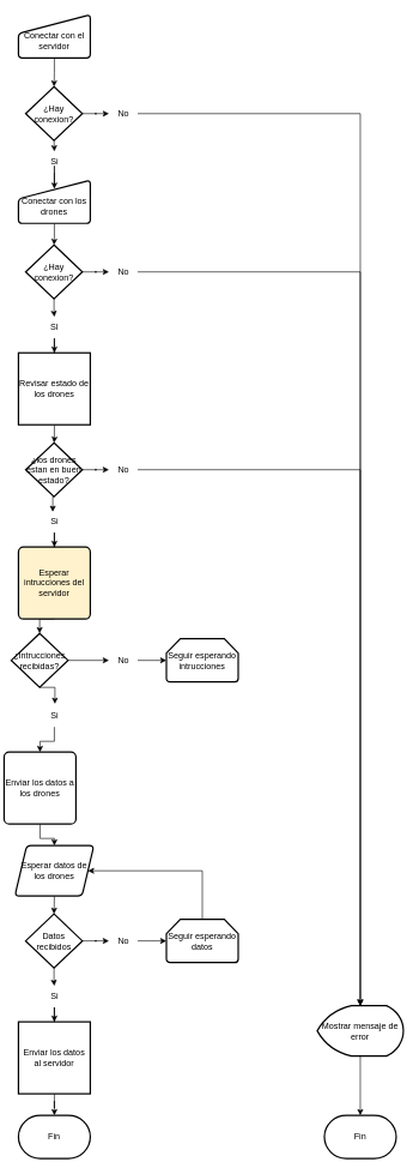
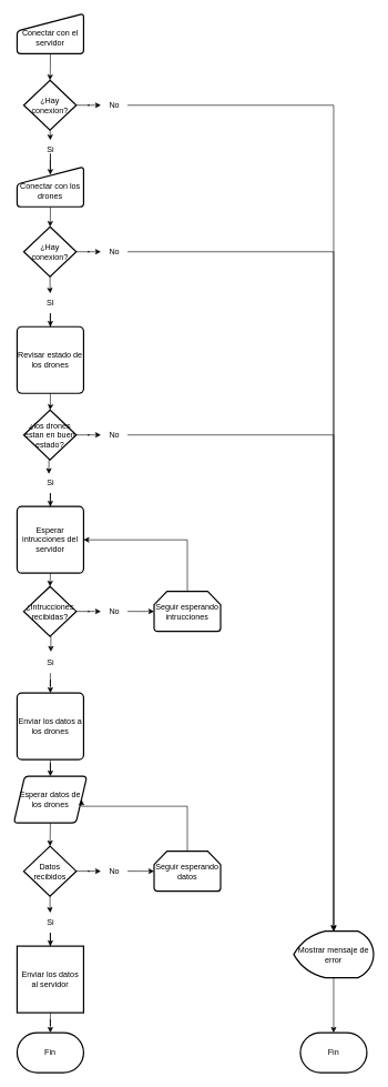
  <mxCell id="0" />
  <mxCell id="1" parent="0" />
  <mxCell id="2" value="" style="edgeStyle=orthogonalEdgeStyle;rounded=0;orthogonalLoop=1;jettySize=auto;html=1;" edge="1" parent="1" source="3" target="6"><mxGeometry relative="1" as="geometry" /></mxCell>
  <mxCell id="3" value="&lt;br&gt;Conectar con el servidor" style="html=1;strokeWidth=2;shape=manualInput;whiteSpace=wrap;rounded=1;size=26;arcSize=11;" vertex="1" parent="1"><mxGeometry x="25" y="20" width="100" height="60" as="geometry" /></mxCell>
  <mxCell id="4" style="edgeStyle=orthogonalEdgeStyle;rounded=0;orthogonalLoop=1;jettySize=auto;html=1;exitX=0.5;exitY=1;exitDx=0;exitDy=0;exitPerimeter=0;entryX=0.5;entryY=0;entryDx=0;entryDy=0;entryPerimeter=0;" edge="1" parent="1" source="6" target="38"><mxGeometry relative="1" as="geometry" /></mxCell>
  <mxCell id="5" value="" style="edgeStyle=orthogonalEdgeStyle;rounded=0;orthogonalLoop=1;jettySize=auto;html=1;" edge="1" parent="1" source="6" target="58"><mxGeometry relative="1" as="geometry" /></mxCell>
  <mxCell id="6" value="¿Hay conexion?" style="strokeWidth=2;html=1;shape=mxgraph.flowchart.decision;whiteSpace=wrap;" vertex="1" parent="1"><mxGeometry x="35" y="120" width="79" height="75" as="geometry" /></mxCell>
  <mxCell id="7" value="" style="edgeStyle=orthogonalEdgeStyle;rounded=0;orthogonalLoop=1;jettySize=auto;html=1;" edge="1" parent="1" source="8" target="11"><mxGeometry relative="1" as="geometry" /></mxCell>
  <mxCell id="8" value="&lt;br&gt;Conectar con los drones" style="html=1;strokeWidth=2;shape=manualInput;whiteSpace=wrap;rounded=1;size=26;arcSize=11;" vertex="1" parent="1"><mxGeometry x="25" y="250" width="100" height="60" as="geometry" /></mxCell>
  <mxCell id="9" value="" style="edgeStyle=orthogonalEdgeStyle;rounded=0;orthogonalLoop=1;jettySize=auto;html=1;" edge="1" parent="1" source="11" target="34"><mxGeometry relative="1" as="geometry" /></mxCell>
  <mxCell id="10" value="" style="edgeStyle=orthogonalEdgeStyle;rounded=0;orthogonalLoop=1;jettySize=auto;html=1;" edge="1" parent="1" source="11" target="56"><mxGeometry relative="1" as="geometry" /></mxCell>
  <mxCell id="11" value="¿Hay conexion?" style="strokeWidth=2;html=1;shape=mxgraph.flowchart.decision;whiteSpace=wrap;" vertex="1" parent="1"><mxGeometry x="35" y="340" width="79" height="75" as="geometry" /></mxCell>
  <mxCell id="12" style="edgeStyle=orthogonalEdgeStyle;rounded=0;orthogonalLoop=1;jettySize=auto;html=1;exitX=0.5;exitY=1;exitDx=0;exitDy=0;exitPerimeter=0;entryX=0.525;entryY=-0.067;entryDx=0;entryDy=0;entryPerimeter=0;" edge="1" parent="1" source="14" target="30"><mxGeometry relative="1" as="geometry" /></mxCell>
  <mxCell id="13" value="" style="edgeStyle=orthogonalEdgeStyle;rounded=0;orthogonalLoop=1;jettySize=auto;html=1;" edge="1" parent="1" source="14" target="46"><mxGeometry relative="1" as="geometry" /></mxCell>
- <mxCell id="14" value="¿Intrucciones recibidas?" style="strokeWidth=2;html=1;shape=mxgraph.flowchart.decision;whiteSpace=wrap;" vertex="1" parent="1"><mxGeometry x="15" y="880" width="79" height="75" as="geometry" /></mxCell>
+ <mxCell id="14" value="¿Intrucciones recibidas?" style="strokeWidth=2;html=1;shape=mxgraph.flowchart.decision;whiteSpace=wrap;" vertex="1" parent="1"><mxGeometry x="35" y="880" width="79" height="75" as="geometry" /></mxCell>
  <mxCell id="15" style="edgeStyle=orthogonalEdgeStyle;rounded=0;orthogonalLoop=1;jettySize=auto;html=1;exitX=0.5;exitY=1;exitDx=0;exitDy=0;exitPerimeter=0;entryX=0.425;entryY=0.033;entryDx=0;entryDy=0;entryPerimeter=0;" edge="1" parent="1" source="17" target="32"><mxGeometry relative="1" as="geometry" /></mxCell>
  <mxCell id="16" value="" style="edgeStyle=orthogonalEdgeStyle;rounded=0;orthogonalLoop=1;jettySize=auto;html=1;" edge="1" parent="1" source="17" target="54"><mxGeometry relative="1" as="geometry" /></mxCell>
  <mxCell id="17" value="¿los drones estan en buen estado?" style="strokeWidth=2;html=1;shape=mxgraph.flowchart.decision;whiteSpace=wrap;" vertex="1" parent="1"><mxGeometry x="35" y="615" width="79" height="75" as="geometry" /></mxCell>
  <mxCell id="18" style="edgeStyle=orthogonalEdgeStyle;rounded=0;orthogonalLoop=1;jettySize=auto;html=1;exitX=0.5;exitY=1;exitDx=0;exitDy=0;entryX=0.5;entryY=0;entryDx=0;entryDy=0;entryPerimeter=0;" edge="1" parent="1" source="19" target="28"><mxGeometry relative="1" as="geometry" /></mxCell>
- <mxCell id="19" value="Esperar datos de los drones" style="shape=parallelogram;html=1;strokeWidth=2;perimeter=parallelogramPerimeter;whiteSpace=wrap;rounded=1;arcSize=12;size=0.15;" vertex="1" parent="1"><mxGeometry x="20" y="1175" width="110" height="70" as="geometry" /></mxCell>
+ <mxCell id="19" value="Esperar datos de los drones" style="shape=parallelogram;html=1;strokeWidth=2;perimeter=parallelogramPerimeter;whiteSpace=wrap;rounded=1;arcSize=12;size=0.15;" vertex="1" parent="1"><mxGeometry x="20" y="1165" width="110" height="70" as="geometry" /></mxCell>
  <mxCell id="20" value="" style="edgeStyle=orthogonalEdgeStyle;rounded=0;orthogonalLoop=1;jettySize=auto;html=1;" edge="1" parent="1" source="21" target="19"><mxGeometry relative="1" as="geometry" /></mxCell>
- <mxCell id="21" value="Enviar los datos a los drones" style="rounded=1;whiteSpace=wrap;html=1;absoluteArcSize=1;arcSize=14;strokeWidth=2;" vertex="1" parent="1"><mxGeometry x="5" y="1045" width="100" height="100" as="geometry" /></mxCell>
+ <mxCell id="21" value="Enviar los datos a los drones" style="rounded=1;whiteSpace=wrap;html=1;absoluteArcSize=1;arcSize=14;strokeWidth=2;" vertex="1" parent="1"><mxGeometry x="25" y="1040" width="100" height="100" as="geometry" /></mxCell>
  <mxCell id="22" style="edgeStyle=orthogonalEdgeStyle;rounded=0;orthogonalLoop=1;jettySize=auto;html=1;exitX=0.5;exitY=1;exitDx=0;exitDy=0;entryX=0.5;entryY=0;entryDx=0;entryDy=0;entryPerimeter=0;" edge="1" parent="1" source="23" target="14"><mxGeometry relative="1" as="geometry" /></mxCell>
- <mxCell id="23" value="Esperar intrucciones del servidor" style="rounded=1;whiteSpace=wrap;html=1;absoluteArcSize=1;arcSize=14;strokeWidth=2;fillColor=#fff2cc;" vertex="1" parent="1"><mxGeometry x="25" y="760" width="100" height="100" as="geometry" /></mxCell>
+ <mxCell id="23" value="Esperar intrucciones del servidor" style="rounded=1;whiteSpace=wrap;html=1;absoluteArcSize=1;arcSize=14;strokeWidth=2;" vertex="1" parent="1"><mxGeometry x="25" y="760" width="100" height="100" as="geometry" /></mxCell>
  <mxCell id="24" value="" style="edgeStyle=orthogonalEdgeStyle;rounded=0;orthogonalLoop=1;jettySize=auto;html=1;" edge="1" parent="1" source="25" target="17"><mxGeometry relative="1" as="geometry" /></mxCell>
- <mxCell id="25" value="Revisar estado de los drones" style="whiteSpace=wrap;html=1;absoluteArcSize=1;arcSize=14;strokeWidth=2;rounded=0;" vertex="1" parent="1"><mxGeometry x="25" y="490" width="100" height="100" as="geometry" /></mxCell>
+ <mxCell id="25" value="Revisar estado de los drones" style="rounded=1;whiteSpace=wrap;html=1;absoluteArcSize=1;arcSize=14;strokeWidth=2;" vertex="1" parent="1"><mxGeometry x="25" y="490" width="100" height="100" as="geometry" /></mxCell>
  <mxCell id="26" value="" style="edgeStyle=orthogonalEdgeStyle;rounded=0;orthogonalLoop=1;jettySize=auto;html=1;" edge="1" parent="1" source="28" target="36"><mxGeometry relative="1" as="geometry" /></mxCell>
  <mxCell id="27" value="" style="edgeStyle=orthogonalEdgeStyle;rounded=0;orthogonalLoop=1;jettySize=auto;html=1;" edge="1" parent="1" source="28" target="44"><mxGeometry relative="1" as="geometry" /></mxCell>
  <mxCell id="28" value="Datos recibidos" style="strokeWidth=2;html=1;shape=mxgraph.flowchart.decision;whiteSpace=wrap;" vertex="1" parent="1"><mxGeometry x="35" y="1270" width="79" height="75" as="geometry" /></mxCell>
  <mxCell id="29" value="" style="edgeStyle=orthogonalEdgeStyle;rounded=0;orthogonalLoop=1;jettySize=auto;html=1;" edge="1" parent="1" source="30" target="21"><mxGeometry relative="1" as="geometry" /></mxCell>
  <mxCell id="30" value="Si" style="text;html=1;align=center;verticalAlign=middle;resizable=0;points=[];autosize=1;strokeColor=none;fillColor=none;" vertex="1" parent="1"><mxGeometry x="60" y="980" width="30" height="30" as="geometry" /></mxCell>
  <mxCell id="31" value="" style="edgeStyle=orthogonalEdgeStyle;rounded=0;orthogonalLoop=1;jettySize=auto;html=1;" edge="1" parent="1" source="32" target="23"><mxGeometry relative="1" as="geometry" /></mxCell>
  <mxCell id="32" value="Si" style="text;html=1;align=center;verticalAlign=middle;resizable=0;points=[];autosize=1;strokeColor=none;fillColor=none;" vertex="1" parent="1"><mxGeometry x="60" y="710" width="30" height="30" as="geometry" /></mxCell>
  <mxCell id="33" value="" style="edgeStyle=orthogonalEdgeStyle;rounded=0;orthogonalLoop=1;jettySize=auto;html=1;" edge="1" parent="1" source="34" target="25"><mxGeometry relative="1" as="geometry" /></mxCell>
  <mxCell id="34" value="SI" style="text;html=1;align=center;verticalAlign=middle;resizable=0;points=[];autosize=1;strokeColor=none;fillColor=none;" vertex="1" parent="1"><mxGeometry x="60" y="440" width="30" height="30" as="geometry" /></mxCell>
  <mxCell id="35" value="" style="edgeStyle=orthogonalEdgeStyle;rounded=0;orthogonalLoop=1;jettySize=auto;html=1;" edge="1" parent="1" source="36" target="48"><mxGeometry relative="1" as="geometry" /></mxCell>
  <mxCell id="36" value="Si" style="text;html=1;align=center;verticalAlign=middle;resizable=0;points=[];autosize=1;strokeColor=none;fillColor=none;" vertex="1" parent="1"><mxGeometry x="60" y="1370" width="30" height="30" as="geometry" /></mxCell>
  <mxCell id="37" value="" style="edgeStyle=orthogonalEdgeStyle;rounded=0;orthogonalLoop=1;jettySize=auto;html=1;entryX=0.5;entryY=0.2;entryDx=0;entryDy=0;entryPerimeter=0;" edge="1" parent="1" source="38" target="8"><mxGeometry relative="1" as="geometry" /></mxCell>
  <mxCell id="38" value="Si" style="text;html=1;align=center;verticalAlign=middle;resizable=0;points=[];autosize=1;strokeColor=none;fillColor=none;" vertex="1" parent="1"><mxGeometry x="60" y="210" width="30" height="30" as="geometry" /></mxCell>
+ <mxCell id="39" value="" style="edgeStyle=orthogonalEdgeStyle;rounded=0;orthogonalLoop=1;jettySize=auto;html=1;entryX=1;entryY=0.5;entryDx=0;entryDy=0;" edge="1" parent="1" source="40" target="23"><mxGeometry relative="1" as="geometry"><Array as="points"><mxPoint x="281" y="810" /></Array></mxGeometry></mxCell>
  <mxCell id="40" value="Seguir esperando intrucciones" style="strokeWidth=2;html=1;shape=mxgraph.flowchart.loop_limit;whiteSpace=wrap;" vertex="1" parent="1"><mxGeometry x="231" y="887.5" width="100" height="60" as="geometry" /></mxCell>
  <mxCell id="41" value="" style="edgeStyle=orthogonalEdgeStyle;rounded=0;orthogonalLoop=1;jettySize=auto;html=1;entryX=1;entryY=0.5;entryDx=0;entryDy=0;" edge="1" parent="1" source="42" target="19"><mxGeometry relative="1" as="geometry"><mxPoint x="281" y="1197.5" as="targetPoint" /><Array as="points"><mxPoint x="281" y="1210" /></Array></mxGeometry></mxCell>
  <mxCell id="42" value="Seguir esperando datos" style="strokeWidth=2;html=1;shape=mxgraph.flowchart.loop_limit;whiteSpace=wrap;" vertex="1" parent="1"><mxGeometry x="231" y="1277.5" width="100" height="60" as="geometry" /></mxCell>
  <mxCell id="43" value="" style="edgeStyle=orthogonalEdgeStyle;rounded=0;orthogonalLoop=1;jettySize=auto;html=1;" edge="1" parent="1" source="44" target="42"><mxGeometry relative="1" as="geometry" /></mxCell>
  <mxCell id="44" value="No" style="text;html=1;align=center;verticalAlign=middle;resizable=0;points=[];autosize=1;strokeColor=none;fillColor=none;" vertex="1" parent="1"><mxGeometry x="151" y="1292.5" width="40" height="30" as="geometry" /></mxCell>
  <mxCell id="45" value="" style="edgeStyle=orthogonalEdgeStyle;rounded=0;orthogonalLoop=1;jettySize=auto;html=1;" edge="1" parent="1" source="46" target="40"><mxGeometry relative="1" as="geometry" /></mxCell>
  <mxCell id="46" value="No" style="text;html=1;align=center;verticalAlign=middle;resizable=0;points=[];autosize=1;strokeColor=none;fillColor=none;" vertex="1" parent="1"><mxGeometry x="151" y="902.5" width="40" height="30" as="geometry" /></mxCell>
  <mxCell id="47" value="" style="edgeStyle=orthogonalEdgeStyle;rounded=0;orthogonalLoop=1;jettySize=auto;html=1;" edge="1" parent="1" source="48" target="49"><mxGeometry relative="1" as="geometry" /></mxCell>
  <mxCell id="48" value="Enviar los datos al servidor" style="whiteSpace=wrap;html=1;absoluteArcSize=1;arcSize=14;strokeWidth=2;rounded=0;" vertex="1" parent="1"><mxGeometry x="25" y="1420" width="100" height="100" as="geometry" /></mxCell>
  <mxCell id="49" value="Fin" style="strokeWidth=2;html=1;shape=mxgraph.flowchart.terminator;whiteSpace=wrap;" vertex="1" parent="1"><mxGeometry x="25" y="1550" width="100" height="60" as="geometry" /></mxCell>
  <mxCell id="50" value="Fin" style="strokeWidth=2;html=1;shape=mxgraph.flowchart.terminator;whiteSpace=wrap;" vertex="1" parent="1"><mxGeometry x="451" y="1550" width="100" height="60" as="geometry" /></mxCell>
  <mxCell id="51" style="edgeStyle=orthogonalEdgeStyle;rounded=0;orthogonalLoop=1;jettySize=auto;html=1;exitX=0.5;exitY=1;exitDx=0;exitDy=0;exitPerimeter=0;entryX=0.5;entryY=0;entryDx=0;entryDy=0;entryPerimeter=0;" edge="1" parent="1" source="52" target="50"><mxGeometry relative="1" as="geometry" /></mxCell>
  <mxCell id="52" value="Mostrar mensaje de error" style="strokeWidth=2;html=1;shape=mxgraph.flowchart.display;whiteSpace=wrap;" vertex="1" parent="1"><mxGeometry x="441" y="1397.5" width="120" height="70" as="geometry" /></mxCell>
  <mxCell id="53" value="" style="edgeStyle=orthogonalEdgeStyle;rounded=0;orthogonalLoop=1;jettySize=auto;html=1;entryX=0.5;entryY=0;entryDx=0;entryDy=0;entryPerimeter=0;" edge="1" parent="1" source="54" target="52"><mxGeometry relative="1" as="geometry"><mxPoint x="231" y="652.5" as="targetPoint" /></mxGeometry></mxCell>
  <mxCell id="54" value="No" style="text;html=1;align=center;verticalAlign=middle;resizable=0;points=[];autosize=1;strokeColor=none;fillColor=none;" vertex="1" parent="1"><mxGeometry x="151" y="637.5" width="40" height="30" as="geometry" /></mxCell>
  <mxCell id="55" value="" style="edgeStyle=orthogonalEdgeStyle;rounded=0;orthogonalLoop=1;jettySize=auto;html=1;entryX=0.5;entryY=0;entryDx=0;entryDy=0;entryPerimeter=0;" edge="1" parent="1" source="56" target="52"><mxGeometry relative="1" as="geometry"><mxPoint x="231" y="377.5" as="targetPoint" /></mxGeometry></mxCell>
  <mxCell id="56" value="No" style="text;html=1;align=center;verticalAlign=middle;resizable=0;points=[];autosize=1;strokeColor=none;fillColor=none;" vertex="1" parent="1"><mxGeometry x="151" y="362.5" width="40" height="30" as="geometry" /></mxCell>
  <mxCell id="57" value="" style="edgeStyle=orthogonalEdgeStyle;rounded=0;orthogonalLoop=1;jettySize=auto;html=1;entryX=0.5;entryY=0;entryDx=0;entryDy=0;entryPerimeter=0;" edge="1" parent="1" source="58" target="52"><mxGeometry relative="1" as="geometry"><mxPoint x="231" y="157.5" as="targetPoint" /></mxGeometry></mxCell>
  <mxCell id="58" value="No" style="text;html=1;align=center;verticalAlign=middle;resizable=0;points=[];autosize=1;strokeColor=none;fillColor=none;" vertex="1" parent="1"><mxGeometry x="151" y="142.5" width="40" height="30" as="geometry" /></mxCell>
